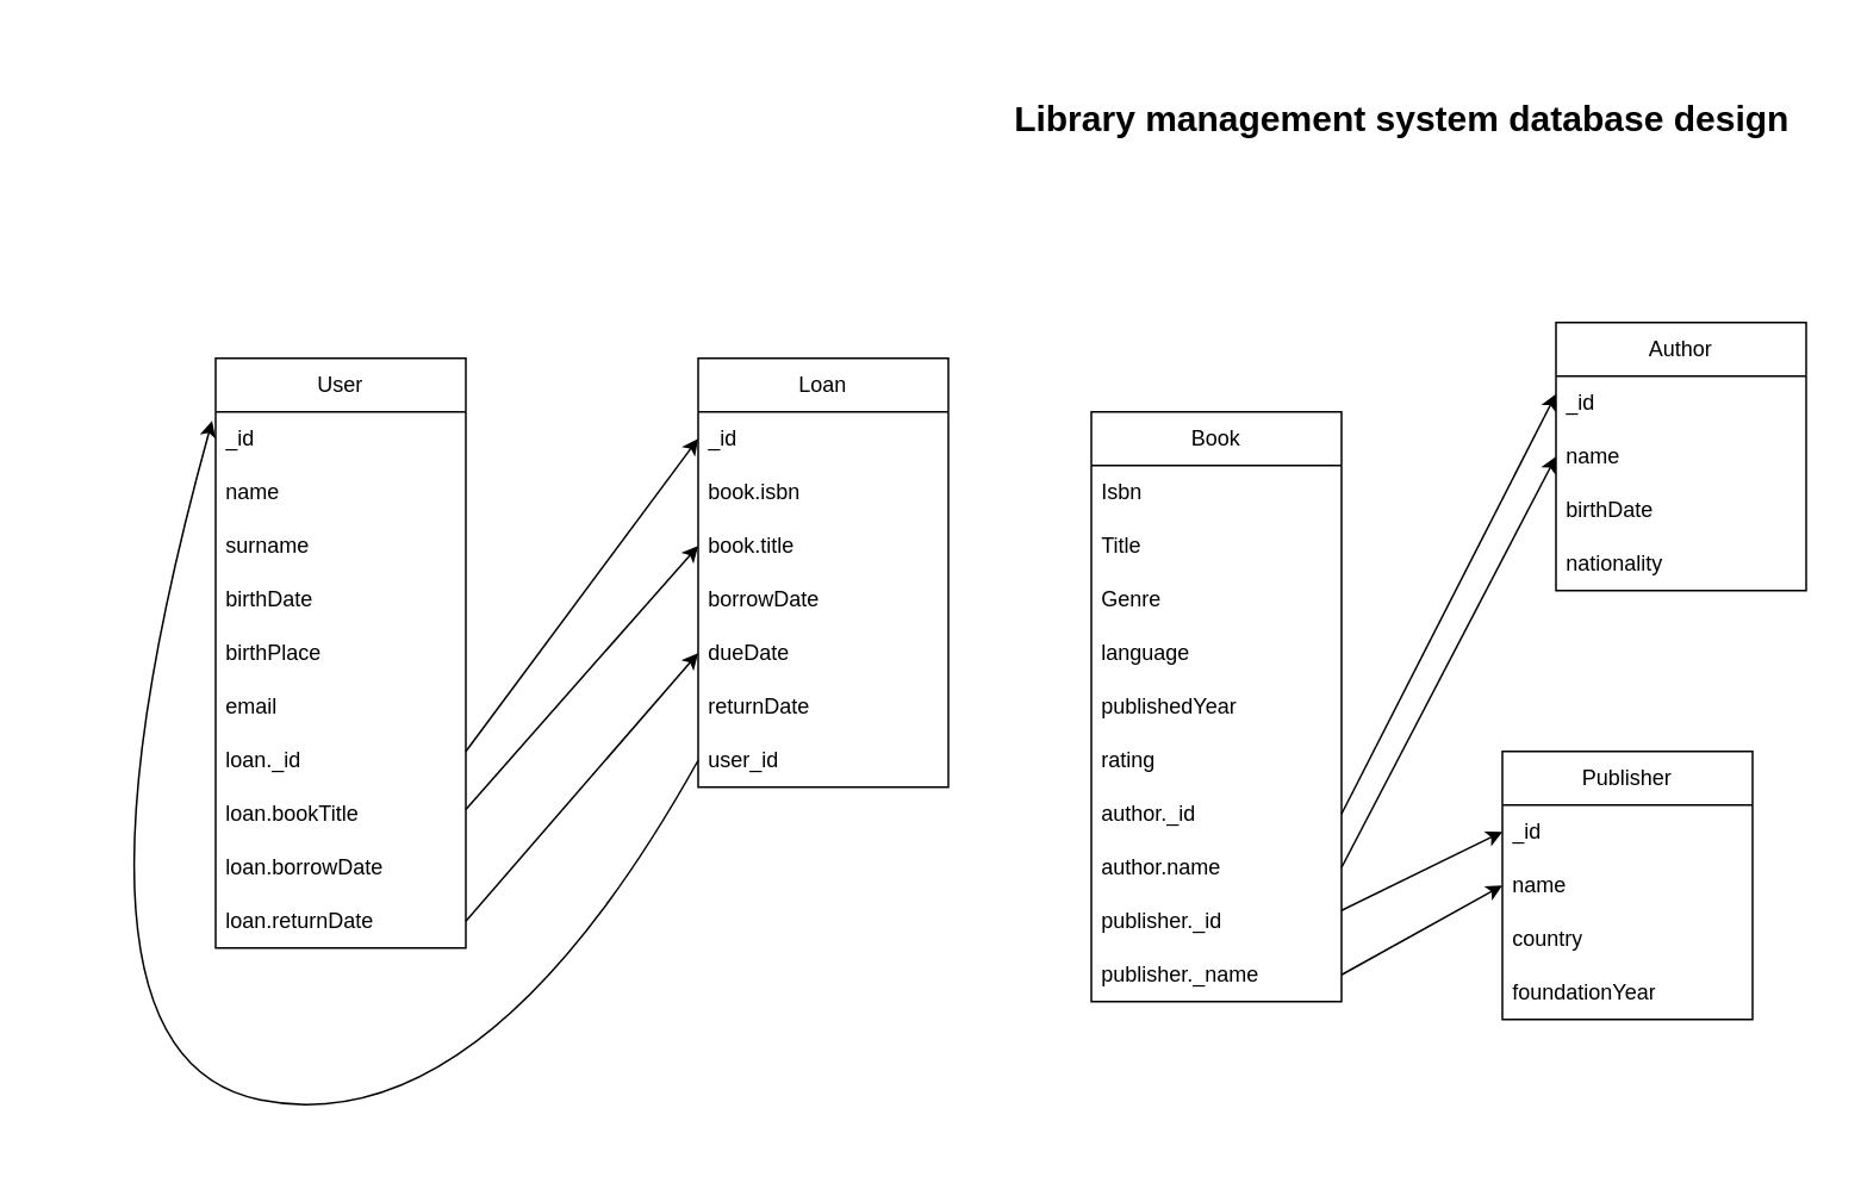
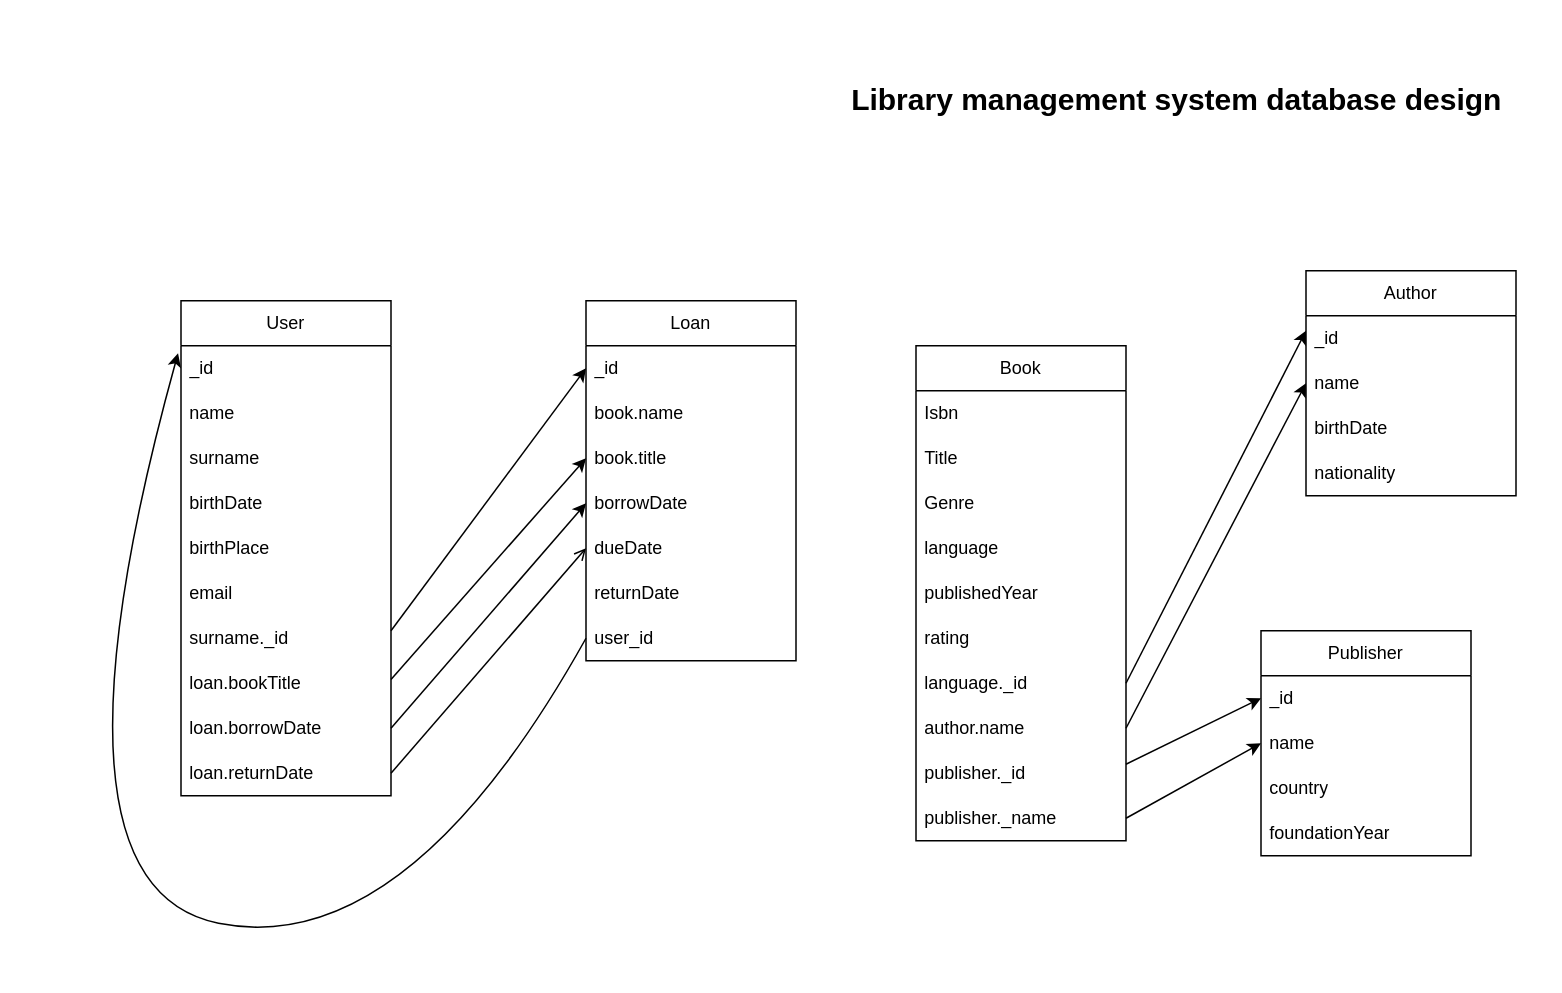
  <mxCell id="0" />
  <mxCell id="1" parent="0" />
  <mxCell id="2" value="&lt;font style=&quot;font-size: 20px;&quot;&gt;&lt;b&gt;Library management system database design&lt;/b&gt;&lt;/font&gt;" style="text;html=1;align=center;verticalAlign=middle;whiteSpace=wrap;rounded=0;" vertex="1" parent="1"><mxGeometry x="549" y="20" width="470" height="90" as="geometry" /></mxCell>
  <mxCell id="3" value="Book" style="swimlane;fontStyle=0;childLayout=stackLayout;horizontal=1;startSize=30;horizontalStack=0;resizeParent=1;resizeParentMax=0;resizeLast=0;collapsible=1;marginBottom=0;whiteSpace=wrap;html=1;" vertex="1" parent="1"><mxGeometry x="610" y="230" width="140" height="330" as="geometry"><mxRectangle x="70" y="220" width="70" height="30" as="alternateBounds" /></mxGeometry></mxCell>
  <mxCell id="4" value="Isbn" style="text;strokeColor=none;fillColor=none;align=left;verticalAlign=middle;spacingLeft=4;spacingRight=4;overflow=hidden;points=[[0,0.5],[1,0.5]];portConstraint=eastwest;rotatable=0;whiteSpace=wrap;html=1;" vertex="1" parent="3"><mxGeometry y="30" width="140" height="30" as="geometry" /></mxCell>
  <mxCell id="5" value="Title" style="text;strokeColor=none;fillColor=none;align=left;verticalAlign=middle;spacingLeft=4;spacingRight=4;overflow=hidden;points=[[0,0.5],[1,0.5]];portConstraint=eastwest;rotatable=0;whiteSpace=wrap;html=1;" vertex="1" parent="3"><mxGeometry y="60" width="140" height="30" as="geometry" /></mxCell>
  <mxCell id="6" value="Genre" style="text;strokeColor=none;fillColor=none;align=left;verticalAlign=middle;spacingLeft=4;spacingRight=4;overflow=hidden;points=[[0,0.5],[1,0.5]];portConstraint=eastwest;rotatable=0;whiteSpace=wrap;html=1;" vertex="1" parent="3"><mxGeometry y="90" width="140" height="30" as="geometry" /></mxCell>
  <mxCell id="7" value="language" style="text;strokeColor=none;fillColor=none;align=left;verticalAlign=middle;spacingLeft=4;spacingRight=4;overflow=hidden;points=[[0,0.5],[1,0.5]];portConstraint=eastwest;rotatable=0;whiteSpace=wrap;html=1;" vertex="1" parent="3"><mxGeometry y="120" width="140" height="30" as="geometry" /></mxCell>
  <mxCell id="8" value="publishedYear" style="text;strokeColor=none;fillColor=none;align=left;verticalAlign=middle;spacingLeft=4;spacingRight=4;overflow=hidden;points=[[0,0.5],[1,0.5]];portConstraint=eastwest;rotatable=0;whiteSpace=wrap;html=1;" vertex="1" parent="3"><mxGeometry y="150" width="140" height="30" as="geometry" /></mxCell>
  <mxCell id="9" value="rating" style="text;strokeColor=none;fillColor=none;align=left;verticalAlign=middle;spacingLeft=4;spacingRight=4;overflow=hidden;points=[[0,0.5],[1,0.5]];portConstraint=eastwest;rotatable=0;whiteSpace=wrap;html=1;" vertex="1" parent="3"><mxGeometry y="180" width="140" height="30" as="geometry" /></mxCell>
- <mxCell id="10" value="author._id" style="text;strokeColor=none;fillColor=none;align=left;verticalAlign=middle;spacingLeft=4;spacingRight=4;overflow=hidden;points=[[0,0.5],[1,0.5]];portConstraint=eastwest;rotatable=0;whiteSpace=wrap;html=1;" vertex="1" parent="3"><mxGeometry y="210" width="140" height="30" as="geometry" /></mxCell>
+ <mxCell id="10" value="language._id" style="text;strokeColor=none;fillColor=none;align=left;verticalAlign=middle;spacingLeft=4;spacingRight=4;overflow=hidden;points=[[0,0.5],[1,0.5]];portConstraint=eastwest;rotatable=0;whiteSpace=wrap;html=1;" vertex="1" parent="3"><mxGeometry y="210" width="140" height="30" as="geometry" /></mxCell>
  <mxCell id="11" value="author.name" style="text;strokeColor=none;fillColor=none;align=left;verticalAlign=middle;spacingLeft=4;spacingRight=4;overflow=hidden;points=[[0,0.5],[1,0.5]];portConstraint=eastwest;rotatable=0;whiteSpace=wrap;html=1;" vertex="1" parent="3"><mxGeometry y="240" width="140" height="30" as="geometry" /></mxCell>
  <mxCell id="12" value="publisher._id" style="text;strokeColor=none;fillColor=none;align=left;verticalAlign=middle;spacingLeft=4;spacingRight=4;overflow=hidden;points=[[0,0.5],[1,0.5]];portConstraint=eastwest;rotatable=0;whiteSpace=wrap;html=1;" vertex="1" parent="3"><mxGeometry y="270" width="140" height="30" as="geometry" /></mxCell>
  <mxCell id="13" value="publisher._name" style="text;strokeColor=none;fillColor=none;align=left;verticalAlign=middle;spacingLeft=4;spacingRight=4;overflow=hidden;points=[[0,0.5],[1,0.5]];portConstraint=eastwest;rotatable=0;whiteSpace=wrap;html=1;" vertex="1" parent="3"><mxGeometry y="300" width="140" height="30" as="geometry" /></mxCell>
  <mxCell id="14" value="Author" style="swimlane;fontStyle=0;childLayout=stackLayout;horizontal=1;startSize=30;horizontalStack=0;resizeParent=1;resizeParentMax=0;resizeLast=0;collapsible=1;marginBottom=0;whiteSpace=wrap;html=1;" vertex="1" parent="1"><mxGeometry x="870" y="180" width="140" height="150" as="geometry" /></mxCell>
  <mxCell id="15" value="_id" style="text;strokeColor=none;fillColor=none;align=left;verticalAlign=middle;spacingLeft=4;spacingRight=4;overflow=hidden;points=[[0,0.5],[1,0.5]];portConstraint=eastwest;rotatable=0;whiteSpace=wrap;html=1;" vertex="1" parent="14"><mxGeometry y="30" width="140" height="30" as="geometry" /></mxCell>
  <mxCell id="16" value="name" style="text;strokeColor=none;fillColor=none;align=left;verticalAlign=middle;spacingLeft=4;spacingRight=4;overflow=hidden;points=[[0,0.5],[1,0.5]];portConstraint=eastwest;rotatable=0;whiteSpace=wrap;html=1;" vertex="1" parent="14"><mxGeometry y="60" width="140" height="30" as="geometry" /></mxCell>
  <mxCell id="17" value="birthDate" style="text;strokeColor=none;fillColor=none;align=left;verticalAlign=middle;spacingLeft=4;spacingRight=4;overflow=hidden;points=[[0,0.5],[1,0.5]];portConstraint=eastwest;rotatable=0;whiteSpace=wrap;html=1;" vertex="1" parent="14"><mxGeometry y="90" width="140" height="30" as="geometry" /></mxCell>
  <mxCell id="18" value="nationality" style="text;strokeColor=none;fillColor=none;align=left;verticalAlign=middle;spacingLeft=4;spacingRight=4;overflow=hidden;points=[[0,0.5],[1,0.5]];portConstraint=eastwest;rotatable=0;whiteSpace=wrap;html=1;" vertex="1" parent="14"><mxGeometry y="120" width="140" height="30" as="geometry" /></mxCell>
  <mxCell id="19" value="Publisher" style="swimlane;fontStyle=0;childLayout=stackLayout;horizontal=1;startSize=30;horizontalStack=0;resizeParent=1;resizeParentMax=0;resizeLast=0;collapsible=1;marginBottom=0;whiteSpace=wrap;html=1;" vertex="1" parent="1"><mxGeometry x="840" y="420" width="140" height="150" as="geometry" /></mxCell>
  <mxCell id="20" value="_id" style="text;strokeColor=none;fillColor=none;align=left;verticalAlign=middle;spacingLeft=4;spacingRight=4;overflow=hidden;points=[[0,0.5],[1,0.5]];portConstraint=eastwest;rotatable=0;whiteSpace=wrap;html=1;" vertex="1" parent="19"><mxGeometry y="30" width="140" height="30" as="geometry" /></mxCell>
  <mxCell id="21" value="name" style="text;strokeColor=none;fillColor=none;align=left;verticalAlign=middle;spacingLeft=4;spacingRight=4;overflow=hidden;points=[[0,0.5],[1,0.5]];portConstraint=eastwest;rotatable=0;whiteSpace=wrap;html=1;" vertex="1" parent="19"><mxGeometry y="60" width="140" height="30" as="geometry" /></mxCell>
  <mxCell id="22" value="country" style="text;strokeColor=none;fillColor=none;align=left;verticalAlign=middle;spacingLeft=4;spacingRight=4;overflow=hidden;points=[[0,0.5],[1,0.5]];portConstraint=eastwest;rotatable=0;whiteSpace=wrap;html=1;" vertex="1" parent="19"><mxGeometry y="90" width="140" height="30" as="geometry" /></mxCell>
  <mxCell id="23" value="foundationYear" style="text;strokeColor=none;fillColor=none;align=left;verticalAlign=middle;spacingLeft=4;spacingRight=4;overflow=hidden;points=[[0,0.5],[1,0.5]];portConstraint=eastwest;rotatable=0;whiteSpace=wrap;html=1;" vertex="1" parent="19"><mxGeometry y="120" width="140" height="30" as="geometry" /></mxCell>
  <mxCell id="24" value="Loan" style="swimlane;fontStyle=0;childLayout=stackLayout;horizontal=1;startSize=30;horizontalStack=0;resizeParent=1;resizeParentMax=0;resizeLast=0;collapsible=1;marginBottom=0;whiteSpace=wrap;html=1;" vertex="1" parent="1"><mxGeometry x="390" y="200" width="140" height="240" as="geometry" /></mxCell>
  <mxCell id="25" value="_id" style="text;strokeColor=none;fillColor=none;align=left;verticalAlign=middle;spacingLeft=4;spacingRight=4;overflow=hidden;points=[[0,0.5],[1,0.5]];portConstraint=eastwest;rotatable=0;whiteSpace=wrap;html=1;" vertex="1" parent="24"><mxGeometry y="30" width="140" height="30" as="geometry" /></mxCell>
- <mxCell id="26" value="book.isbn" style="text;strokeColor=none;fillColor=none;align=left;verticalAlign=middle;spacingLeft=4;spacingRight=4;overflow=hidden;points=[[0,0.5],[1,0.5]];portConstraint=eastwest;rotatable=0;whiteSpace=wrap;html=1;" vertex="1" parent="24"><mxGeometry y="60" width="140" height="30" as="geometry" /></mxCell>
+ <mxCell id="26" value="book.name" style="text;strokeColor=none;fillColor=none;align=left;verticalAlign=middle;spacingLeft=4;spacingRight=4;overflow=hidden;points=[[0,0.5],[1,0.5]];portConstraint=eastwest;rotatable=0;whiteSpace=wrap;html=1;" vertex="1" parent="24"><mxGeometry y="60" width="140" height="30" as="geometry" /></mxCell>
  <mxCell id="27" value="book.title" style="text;strokeColor=none;fillColor=none;align=left;verticalAlign=middle;spacingLeft=4;spacingRight=4;overflow=hidden;points=[[0,0.5],[1,0.5]];portConstraint=eastwest;rotatable=0;whiteSpace=wrap;html=1;" vertex="1" parent="24"><mxGeometry y="90" width="140" height="30" as="geometry" /></mxCell>
  <mxCell id="28" value="borrowDate" style="text;strokeColor=none;fillColor=none;align=left;verticalAlign=middle;spacingLeft=4;spacingRight=4;overflow=hidden;points=[[0,0.5],[1,0.5]];portConstraint=eastwest;rotatable=0;whiteSpace=wrap;html=1;" vertex="1" parent="24"><mxGeometry y="120" width="140" height="30" as="geometry" /></mxCell>
  <mxCell id="29" value="dueDate" style="text;strokeColor=none;fillColor=none;align=left;verticalAlign=middle;spacingLeft=4;spacingRight=4;overflow=hidden;points=[[0,0.5],[1,0.5]];portConstraint=eastwest;rotatable=0;whiteSpace=wrap;html=1;" vertex="1" parent="24"><mxGeometry y="150" width="140" height="30" as="geometry" /></mxCell>
  <mxCell id="30" value="returnDate" style="text;strokeColor=none;fillColor=none;align=left;verticalAlign=middle;spacingLeft=4;spacingRight=4;overflow=hidden;points=[[0,0.5],[1,0.5]];portConstraint=eastwest;rotatable=0;whiteSpace=wrap;html=1;" vertex="1" parent="24"><mxGeometry y="180" width="140" height="30" as="geometry" /></mxCell>
  <mxCell id="31" value="user_id" style="text;strokeColor=none;fillColor=none;align=left;verticalAlign=middle;spacingLeft=4;spacingRight=4;overflow=hidden;points=[[0,0.5],[1,0.5]];portConstraint=eastwest;rotatable=0;whiteSpace=wrap;html=1;" vertex="1" parent="24"><mxGeometry y="210" width="140" height="30" as="geometry" /></mxCell>
  <mxCell id="32" value="User" style="swimlane;fontStyle=0;childLayout=stackLayout;horizontal=1;startSize=30;horizontalStack=0;resizeParent=1;resizeParentMax=0;resizeLast=0;collapsible=1;marginBottom=0;whiteSpace=wrap;html=1;" vertex="1" parent="1"><mxGeometry x="120" y="200" width="140" height="330" as="geometry" /></mxCell>
  <mxCell id="33" value="_id" style="text;strokeColor=none;fillColor=none;align=left;verticalAlign=middle;spacingLeft=4;spacingRight=4;overflow=hidden;points=[[0,0.5],[1,0.5]];portConstraint=eastwest;rotatable=0;whiteSpace=wrap;html=1;" vertex="1" parent="32"><mxGeometry y="30" width="140" height="30" as="geometry" /></mxCell>
  <mxCell id="34" value="name" style="text;strokeColor=none;fillColor=none;align=left;verticalAlign=middle;spacingLeft=4;spacingRight=4;overflow=hidden;points=[[0,0.5],[1,0.5]];portConstraint=eastwest;rotatable=0;whiteSpace=wrap;html=1;" vertex="1" parent="32"><mxGeometry y="60" width="140" height="30" as="geometry" /></mxCell>
  <mxCell id="35" value="surname" style="text;strokeColor=none;fillColor=none;align=left;verticalAlign=middle;spacingLeft=4;spacingRight=4;overflow=hidden;points=[[0,0.5],[1,0.5]];portConstraint=eastwest;rotatable=0;whiteSpace=wrap;html=1;" vertex="1" parent="32"><mxGeometry y="90" width="140" height="30" as="geometry" /></mxCell>
  <mxCell id="36" value="birthDate" style="text;strokeColor=none;fillColor=none;align=left;verticalAlign=middle;spacingLeft=4;spacingRight=4;overflow=hidden;points=[[0,0.5],[1,0.5]];portConstraint=eastwest;rotatable=0;whiteSpace=wrap;html=1;" vertex="1" parent="32"><mxGeometry y="120" width="140" height="30" as="geometry" /></mxCell>
  <mxCell id="37" value="birthPlace" style="text;strokeColor=none;fillColor=none;align=left;verticalAlign=middle;spacingLeft=4;spacingRight=4;overflow=hidden;points=[[0,0.5],[1,0.5]];portConstraint=eastwest;rotatable=0;whiteSpace=wrap;html=1;" vertex="1" parent="32"><mxGeometry y="150" width="140" height="30" as="geometry" /></mxCell>
  <mxCell id="38" value="email" style="text;strokeColor=none;fillColor=none;align=left;verticalAlign=middle;spacingLeft=4;spacingRight=4;overflow=hidden;points=[[0,0.5],[1,0.5]];portConstraint=eastwest;rotatable=0;whiteSpace=wrap;html=1;" vertex="1" parent="32"><mxGeometry y="180" width="140" height="30" as="geometry" /></mxCell>
- <mxCell id="39" value="loan._id" style="text;strokeColor=none;fillColor=none;align=left;verticalAlign=middle;spacingLeft=4;spacingRight=4;overflow=hidden;points=[[0,0.5],[1,0.5]];portConstraint=eastwest;rotatable=0;whiteSpace=wrap;html=1;" vertex="1" parent="32"><mxGeometry y="210" width="140" height="30" as="geometry" /></mxCell>
+ <mxCell id="39" value="surname._id" style="text;strokeColor=none;fillColor=none;align=left;verticalAlign=middle;spacingLeft=4;spacingRight=4;overflow=hidden;points=[[0,0.5],[1,0.5]];portConstraint=eastwest;rotatable=0;whiteSpace=wrap;html=1;" vertex="1" parent="32"><mxGeometry y="210" width="140" height="30" as="geometry" /></mxCell>
  <mxCell id="40" value="loan.bookTitle" style="text;strokeColor=none;fillColor=none;align=left;verticalAlign=middle;spacingLeft=4;spacingRight=4;overflow=hidden;points=[[0,0.5],[1,0.5]];portConstraint=eastwest;rotatable=0;whiteSpace=wrap;html=1;" vertex="1" parent="32"><mxGeometry y="240" width="140" height="30" as="geometry" /></mxCell>
  <mxCell id="41" value="loan.borrowDate" style="text;strokeColor=none;fillColor=none;align=left;verticalAlign=middle;spacingLeft=4;spacingRight=4;overflow=hidden;points=[[0,0.5],[1,0.5]];portConstraint=eastwest;rotatable=0;whiteSpace=wrap;html=1;" vertex="1" parent="32"><mxGeometry y="270" width="140" height="30" as="geometry" /></mxCell>
  <mxCell id="42" value="loan.returnDate" style="text;strokeColor=none;fillColor=none;align=left;verticalAlign=middle;spacingLeft=4;spacingRight=4;overflow=hidden;points=[[0,0.5],[1,0.5]];portConstraint=eastwest;rotatable=0;whiteSpace=wrap;html=1;" vertex="1" parent="32"><mxGeometry y="300" width="140" height="30" as="geometry" /></mxCell>
  <mxCell id="43" value="" style="endArrow=classic;html=1;rounded=0;exitX=1;exitY=0.5;exitDx=0;exitDy=0;entryX=0;entryY=0.333;entryDx=0;entryDy=0;entryPerimeter=0;" edge="1" parent="1" source="10" target="15"><mxGeometry width="50" height="50" relative="1" as="geometry"><mxPoint x="550" y="430" as="sourcePoint" /><mxPoint x="600" y="380" as="targetPoint" /><Array as="points" /></mxGeometry></mxCell>
  <mxCell id="44" value="" style="endArrow=classic;html=1;rounded=0;exitX=1;exitY=0.5;exitDx=0;exitDy=0;entryX=0;entryY=0.5;entryDx=0;entryDy=0;" edge="1" parent="1" source="11" target="16"><mxGeometry width="50" height="50" relative="1" as="geometry"><mxPoint x="550" y="425" as="sourcePoint" /><mxPoint x="870" y="240" as="targetPoint" /><Array as="points" /></mxGeometry></mxCell>
  <mxCell id="45" value="" style="endArrow=classic;html=1;rounded=0;exitX=1;exitY=0.3;exitDx=0;exitDy=0;exitPerimeter=0;entryX=0;entryY=0.5;entryDx=0;entryDy=0;" edge="1" parent="1" source="12" target="20"><mxGeometry width="50" height="50" relative="1" as="geometry"><mxPoint x="550" y="470" as="sourcePoint" /><mxPoint x="800" y="480" as="targetPoint" /><Array as="points" /></mxGeometry></mxCell>
  <mxCell id="46" value="" style="endArrow=classic;html=1;rounded=0;exitX=1;exitY=0.5;exitDx=0;exitDy=0;entryX=0;entryY=0.5;entryDx=0;entryDy=0;" edge="1" parent="1" source="13" target="21"><mxGeometry width="50" height="50" relative="1" as="geometry"><mxPoint x="690" y="520" as="sourcePoint" /><mxPoint x="740" y="470" as="targetPoint" /><Array as="points" /></mxGeometry></mxCell>
  <mxCell id="47" value="" style="endArrow=classic;html=1;rounded=0;exitX=1;exitY=0.5;exitDx=0;exitDy=0;entryX=0;entryY=0.5;entryDx=0;entryDy=0;" edge="1" parent="1" target="25"><mxGeometry width="50" height="50" relative="1" as="geometry"><mxPoint x="260" y="420" as="sourcePoint" /><mxPoint y="420" as="targetPoint" x="340" /><Array as="points" /></mxGeometry></mxCell>
  <mxCell id="48" value="" style="endArrow=classic;html=1;rounded=0;exitX=1;exitY=0.5;exitDx=0;exitDy=0;entryX=0;entryY=0.5;entryDx=0;entryDy=0;" edge="1" parent="1" target="27"><mxGeometry width="50" height="50" relative="1" as="geometry"><mxPoint x="260" y="452.5" as="sourcePoint" /><mxPoint x="390" y="277.5" as="targetPoint" /><Array as="points" /></mxGeometry></mxCell>
- <mxCell id="50" value="" style="endArrow=classic;html=1;rounded=0;exitX=1;exitY=0.5;exitDx=0;exitDy=0;entryX=0;entryY=0.5;entryDx=0;entryDy=0;" edge="1" parent="1" source="42" target="29"><mxGeometry width="50" height="50" relative="1" as="geometry"><mxPoint x="270" y="495" as="sourcePoint" /><mxPoint x="400" y="345" as="targetPoint" /><Array as="points" /></mxGeometry></mxCell>
+ <mxCell id="49" value="" style="endArrow=classic;html=1;rounded=0;exitX=1;exitY=0.5;exitDx=0;exitDy=0;entryX=0;entryY=0.5;entryDx=0;entryDy=0;exitPerimeter=0;" edge="1" parent="1" source="41" target="28"><mxGeometry width="50" height="50" relative="1" as="geometry"><mxPoint x="270" y="462.5" as="sourcePoint" /><mxPoint x="400" y="315" as="targetPoint" /><Array as="points" /></mxGeometry></mxCell>
+ <mxCell id="50" value="" style="endArrow=open;html=1;rounded=0;exitX=1;exitY=0.5;exitDx=0;exitDy=0;entryX=0;entryY=0.5;entryDx=0;entryDy=0;" edge="1" parent="1" source="42" target="29"><mxGeometry width="50" height="50" relative="1" as="geometry"><mxPoint x="270" y="495" as="sourcePoint" /><mxPoint x="400" y="345" as="targetPoint" /><Array as="points" /></mxGeometry></mxCell>
  <mxCell id="51" value="" style="curved=1;endArrow=classic;html=1;rounded=0;exitX=0;exitY=0.5;exitDx=0;exitDy=0;entryX=-0.014;entryY=0.167;entryDx=0;entryDy=0;entryPerimeter=0;" edge="1" parent="1" source="31" target="33"><mxGeometry width="50" height="50" relative="1" as="geometry"><mxPoint x="440" y="490" as="sourcePoint" /><mxPoint x="270" y="590" as="targetPoint" /><Array as="points"><mxPoint x="270" y="640" /><mxPoint x="20" y="590" /></Array></mxGeometry></mxCell>
